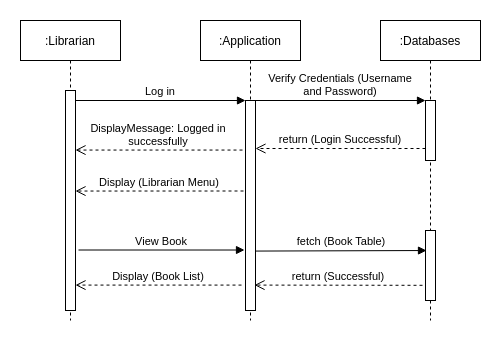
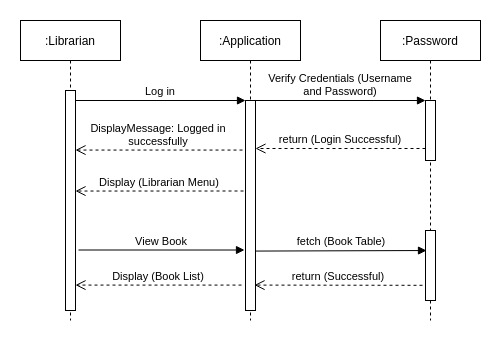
  <mxCell id="0" />
  <mxCell id="1" parent="0" />
  <mxCell id="2" value=":Librarian" style="shape=umlLifeline;perimeter=lifelinePerimeter;container=1;collapsible=0;recursiveResize=0;rounded=0;shadow=0;strokeWidth=1;" parent="1" vertex="1"><mxGeometry x="20" y="20" width="100" height="300" as="geometry" /></mxCell>
  <mxCell id="3" value="" style="points=[];perimeter=orthogonalPerimeter;rounded=0;shadow=0;strokeWidth=1;" parent="2" vertex="1"><mxGeometry x="45" y="70" width="10" height="220" as="geometry" /></mxCell>
  <mxCell id="4" value=":Application" style="shape=umlLifeline;perimeter=lifelinePerimeter;container=1;collapsible=0;recursiveResize=0;rounded=0;shadow=0;strokeWidth=1;" parent="1" vertex="1"><mxGeometry x="200" y="20" width="100" height="300" as="geometry" /></mxCell>
  <mxCell id="5" value="" style="points=[];perimeter=orthogonalPerimeter;rounded=0;shadow=0;strokeWidth=1;" parent="4" vertex="1"><mxGeometry x="45" y="80" width="10" height="210" as="geometry" /></mxCell>
  <mxCell id="6" value="Display (Book List)" style="verticalAlign=bottom;endArrow=open;dashed=1;endSize=8;shadow=0;strokeWidth=1;exitX=-0.4;exitY=0.879;exitDx=0;exitDy=0;exitPerimeter=0;" parent="1" source="5" target="3" edge="1"><mxGeometry relative="1" as="geometry"><mxPoint x="175" y="176" as="targetPoint" /><mxPoint x="190" y="260" as="sourcePoint" /><Array as="points" /></mxGeometry></mxCell>
  <mxCell id="7" value="Log in" style="verticalAlign=bottom;endArrow=block;entryX=0;entryY=0;shadow=0;strokeWidth=1;" parent="1" source="3" target="5" edge="1"><mxGeometry relative="1" as="geometry"><mxPoint x="175" y="100" as="sourcePoint" /></mxGeometry></mxCell>
- <mxCell id="8" value=":Databases" style="shape=umlLifeline;perimeter=lifelinePerimeter;container=1;collapsible=0;recursiveResize=0;rounded=0;shadow=0;strokeWidth=1;" parent="1" vertex="1"><mxGeometry x="380" y="20" width="100" height="300" as="geometry" /></mxCell>
+ <mxCell id="8" value=":Password" style="shape=umlLifeline;perimeter=lifelinePerimeter;container=1;collapsible=0;recursiveResize=0;rounded=0;shadow=0;strokeWidth=1;" parent="1" vertex="1"><mxGeometry x="380" y="20" width="100" height="300" as="geometry" /></mxCell>
  <mxCell id="9" value="" style="points=[];perimeter=orthogonalPerimeter;rounded=0;shadow=0;strokeWidth=1;" parent="8" vertex="1"><mxGeometry x="45" y="80" width="10" height="60" as="geometry" /></mxCell>
  <mxCell id="10" value="Verify Credentials (Username &#10;and Password)" style="verticalAlign=bottom;endArrow=block;entryX=0;entryY=0;shadow=0;strokeWidth=1;" parent="8" edge="1"><mxGeometry relative="1" as="geometry"><mxPoint x="-125" y="80.0" as="sourcePoint" /><mxPoint x="45" y="80.0" as="targetPoint" /></mxGeometry></mxCell>
  <mxCell id="11" value="" style="points=[];perimeter=orthogonalPerimeter;rounded=0;shadow=0;strokeWidth=1;" parent="8" vertex="1"><mxGeometry x="45" y="210" width="10" height="70" as="geometry" /></mxCell>
  <mxCell id="12" value="return (Login Successful)" style="verticalAlign=bottom;endArrow=open;dashed=1;endSize=8;shadow=0;strokeWidth=1;exitX=0;exitY=0.8;exitDx=0;exitDy=0;exitPerimeter=0;" parent="1" source="9" target="5" edge="1"><mxGeometry relative="1" as="geometry"><mxPoint x="260" y="136" as="targetPoint" /><mxPoint x="430" y="119" as="sourcePoint" /></mxGeometry></mxCell>
  <mxCell id="13" value="Display (Librarian Menu)" style="verticalAlign=bottom;endArrow=open;dashed=1;endSize=8;shadow=0;strokeWidth=1;exitX=-0.2;exitY=0.431;exitDx=0;exitDy=0;exitPerimeter=0;entryX=1;entryY=0.457;entryDx=0;entryDy=0;entryPerimeter=0;" parent="1" source="5" target="3" edge="1"><mxGeometry relative="1" as="geometry"><mxPoint x="70" y="140" as="targetPoint" /><mxPoint x="160" y="190" as="sourcePoint" /><Array as="points" /></mxGeometry></mxCell>
  <mxCell id="14" value="DisplayMessage: Logged in &#10;successfully" style="verticalAlign=bottom;endArrow=open;dashed=1;endSize=8;exitX=-0.3;exitY=0.236;shadow=0;strokeWidth=1;exitDx=0;exitDy=0;exitPerimeter=0;" parent="1" source="5" target="3" edge="1"><mxGeometry relative="1" as="geometry"><mxPoint x="80" y="140" as="targetPoint" /><mxPoint x="250" y="140" as="sourcePoint" /></mxGeometry></mxCell>
  <mxCell id="15" value="View Book" style="verticalAlign=bottom;endArrow=block;shadow=0;strokeWidth=1;exitX=1.3;exitY=0.725;exitDx=0;exitDy=0;exitPerimeter=0;entryX=-0.1;entryY=0.712;entryDx=0;entryDy=0;entryPerimeter=0;" parent="1" source="3" target="5" edge="1"><mxGeometry relative="1" as="geometry"><mxPoint x="80" y="241" as="sourcePoint" /><mxPoint x="250" y="220" as="targetPoint" /></mxGeometry></mxCell>
  <mxCell id="16" value="fetch (Book Table)" style="verticalAlign=bottom;endArrow=block;shadow=0;strokeWidth=1;entryX=0.1;entryY=0.286;entryDx=0;entryDy=0;entryPerimeter=0;exitX=1;exitY=0.717;exitDx=0;exitDy=0;exitPerimeter=0;" parent="1" source="5" target="11" edge="1"><mxGeometry relative="1" as="geometry"><mxPoint x="260" y="250" as="sourcePoint" /><mxPoint x="430" y="310" as="targetPoint" /></mxGeometry></mxCell>
  <mxCell id="17" value="return (Successful)" style="verticalAlign=bottom;endArrow=open;dashed=1;endSize=8;shadow=0;strokeWidth=1;exitX=-0.3;exitY=0.783;exitDx=0;exitDy=0;exitPerimeter=0;entryX=0.9;entryY=0.879;entryDx=0;entryDy=0;entryPerimeter=0;" parent="1" source="11" target="5" edge="1"><mxGeometry relative="1" as="geometry"><mxPoint x="265" y="150" as="targetPoint" /><mxPoint x="435" y="150" as="sourcePoint" /></mxGeometry></mxCell>
